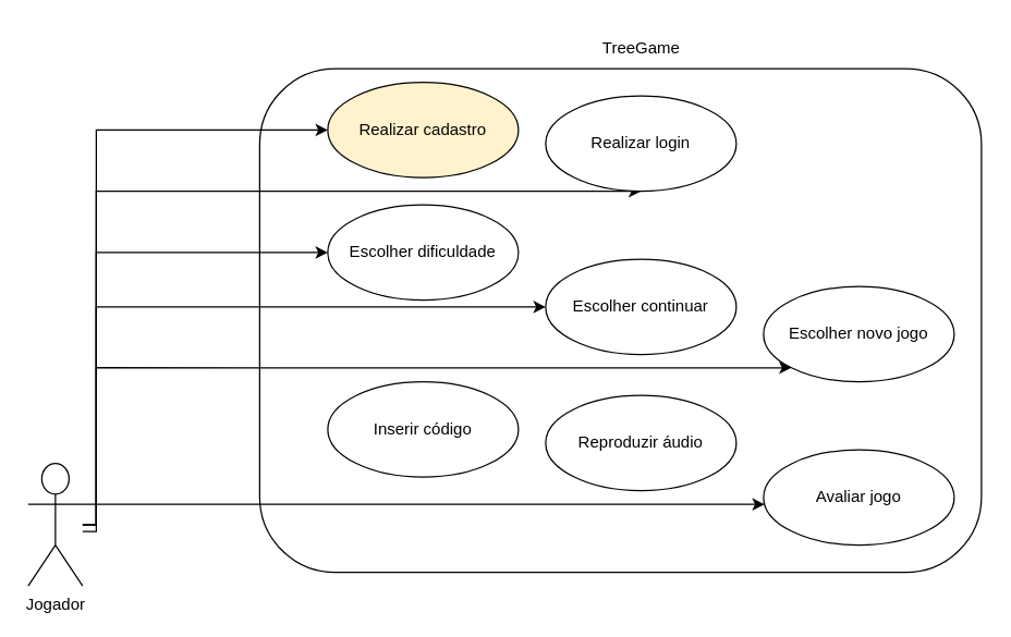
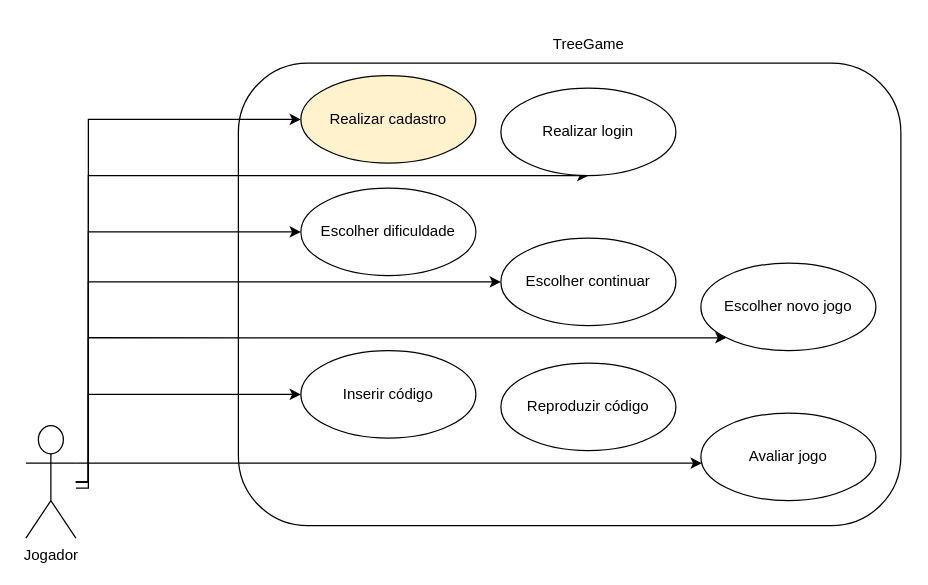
  <mxCell id="0" />
  <mxCell id="1" parent="0" />
  <mxCell id="2" value="" style="rounded=1;whiteSpace=wrap;html=1;" vertex="1" parent="1"><mxGeometry x="190" y="50" width="530" height="370" as="geometry" /></mxCell>
  <mxCell id="3" style="edgeStyle=orthogonalEdgeStyle;rounded=0;orthogonalLoop=1;jettySize=auto;html=1;exitX=1;exitY=0.333;exitDx=0;exitDy=0;exitPerimeter=0;entryX=0;entryY=0.5;entryDx=0;entryDy=0;" edge="1" parent="1" source="10" target="11"><mxGeometry relative="1" as="geometry"><Array as="points"><mxPoint x="70" y="370" /><mxPoint x="70" y="95" /></Array></mxGeometry></mxCell>
  <mxCell id="4" style="edgeStyle=orthogonalEdgeStyle;rounded=0;orthogonalLoop=1;jettySize=auto;html=1;" edge="1" parent="1" source="10" target="12"><mxGeometry relative="1" as="geometry"><mxPoint x="150" y="410" as="targetPoint" /><Array as="points"><mxPoint x="70" y="385" /><mxPoint x="70" y="140" /></Array></mxGeometry></mxCell>
  <mxCell id="5" style="edgeStyle=orthogonalEdgeStyle;rounded=0;orthogonalLoop=1;jettySize=auto;html=1;entryX=0;entryY=0.5;entryDx=0;entryDy=0;" edge="1" parent="1" source="10" target="13"><mxGeometry relative="1" as="geometry"><Array as="points"><mxPoint x="70" y="385" /><mxPoint x="70" y="185" /></Array></mxGeometry></mxCell>
  <mxCell id="6" style="edgeStyle=orthogonalEdgeStyle;rounded=0;orthogonalLoop=1;jettySize=auto;html=1;entryX=0;entryY=0.5;entryDx=0;entryDy=0;" edge="1" parent="1" source="10" target="14"><mxGeometry relative="1" as="geometry"><Array as="points"><mxPoint x="70" y="385" /><mxPoint x="70" y="225" /></Array></mxGeometry></mxCell>
  <mxCell id="7" style="edgeStyle=orthogonalEdgeStyle;rounded=0;orthogonalLoop=1;jettySize=auto;html=1;entryX=0;entryY=1;entryDx=0;entryDy=0;" edge="1" parent="1" source="10" target="15"><mxGeometry relative="1" as="geometry"><Array as="points"><mxPoint x="70" y="385" /><mxPoint x="70" y="270" /></Array></mxGeometry></mxCell>
  <mxCell id="8" style="edgeStyle=orthogonalEdgeStyle;rounded=0;orthogonalLoop=1;jettySize=auto;html=1;" edge="1" parent="1" target="16"><mxGeometry relative="1" as="geometry"><mxPoint x="60" y="390" as="sourcePoint" /><mxPoint x="560" y="370" as="targetPoint" /><Array as="points"><mxPoint x="70" y="390" /><mxPoint x="70" y="370" /></Array></mxGeometry></mxCell>
+ <mxCell id="9" style="edgeStyle=orthogonalEdgeStyle;rounded=0;orthogonalLoop=1;jettySize=auto;html=1;" edge="1" parent="1" source="10" target="17"><mxGeometry relative="1" as="geometry"><Array as="points"><mxPoint x="70" y="385" /><mxPoint x="70" y="315" /></Array></mxGeometry></mxCell>
  <mxCell id="10" value="Jogador&lt;div&gt;&lt;br&gt;&lt;/div&gt;" style="shape=umlActor;verticalLabelPosition=bottom;verticalAlign=top;html=1;" vertex="1" parent="1"><mxGeometry x="20" y="340" width="40" height="90" as="geometry" /></mxCell>
  <mxCell id="11" value="Realizar cadastro" style="ellipse;whiteSpace=wrap;html=1;fillColor=#fff2cc;" vertex="1" parent="1"><mxGeometry x="240" y="60" width="140" height="70" as="geometry" /></mxCell>
  <mxCell id="12" value="Realizar login" style="ellipse;whiteSpace=wrap;html=1;" vertex="1" parent="1"><mxGeometry x="400" y="70" width="140" height="70" as="geometry" /></mxCell>
  <mxCell id="13" value="Escolher dificuldade" style="ellipse;whiteSpace=wrap;html=1;" vertex="1" parent="1"><mxGeometry x="240" y="150" width="140" height="70" as="geometry" /></mxCell>
  <mxCell id="14" value="Escolher continuar" style="ellipse;whiteSpace=wrap;html=1;" vertex="1" parent="1"><mxGeometry x="400" y="190" width="140" height="70" as="geometry" /></mxCell>
  <mxCell id="15" value="Escolher novo jogo" style="ellipse;whiteSpace=wrap;html=1;" vertex="1" parent="1"><mxGeometry x="560" y="210" width="140" height="70" as="geometry" /></mxCell>
  <mxCell id="16" value="Avaliar jogo" style="ellipse;whiteSpace=wrap;html=1;" vertex="1" parent="1"><mxGeometry x="560" y="330" width="140" height="70" as="geometry" /></mxCell>
  <mxCell id="17" value="Inserir código" style="ellipse;whiteSpace=wrap;html=1;" vertex="1" parent="1"><mxGeometry x="240" y="280" width="140" height="70" as="geometry" /></mxCell>
- <mxCell id="18" value="Reproduzir áudio" style="ellipse;whiteSpace=wrap;html=1;" vertex="1" parent="1"><mxGeometry x="400" y="290" width="140" height="70" as="geometry" /></mxCell>
+ <mxCell id="18" value="Reproduzir código" style="ellipse;whiteSpace=wrap;html=1;" vertex="1" parent="1"><mxGeometry x="400" y="290" width="140" height="70" as="geometry" /></mxCell>
  <mxCell id="19" value="TreeGame" style="text;html=1;align=center;verticalAlign=middle;resizable=0;points=[];autosize=1;strokeColor=none;fillColor=none;" vertex="1" parent="1"><mxGeometry x="430" y="20" width="80" height="30" as="geometry" /></mxCell>
